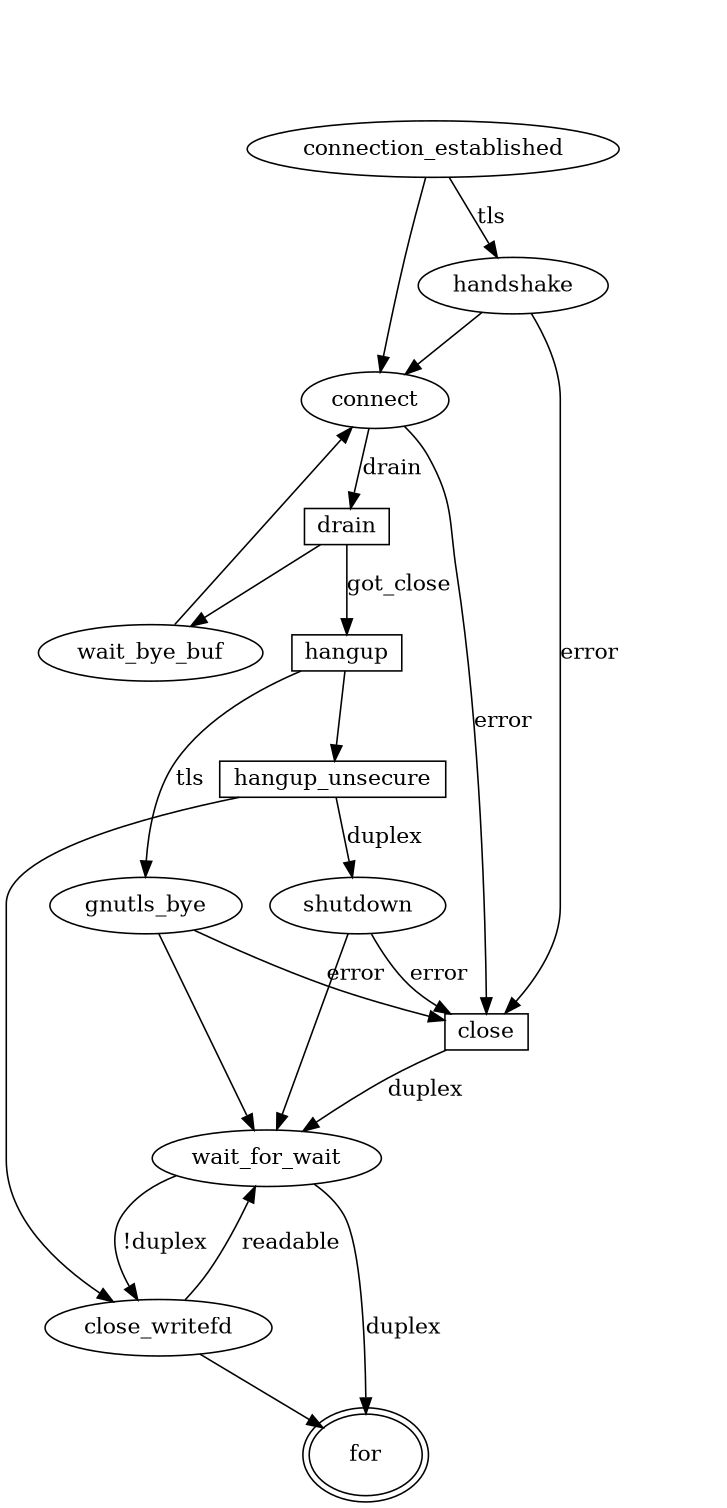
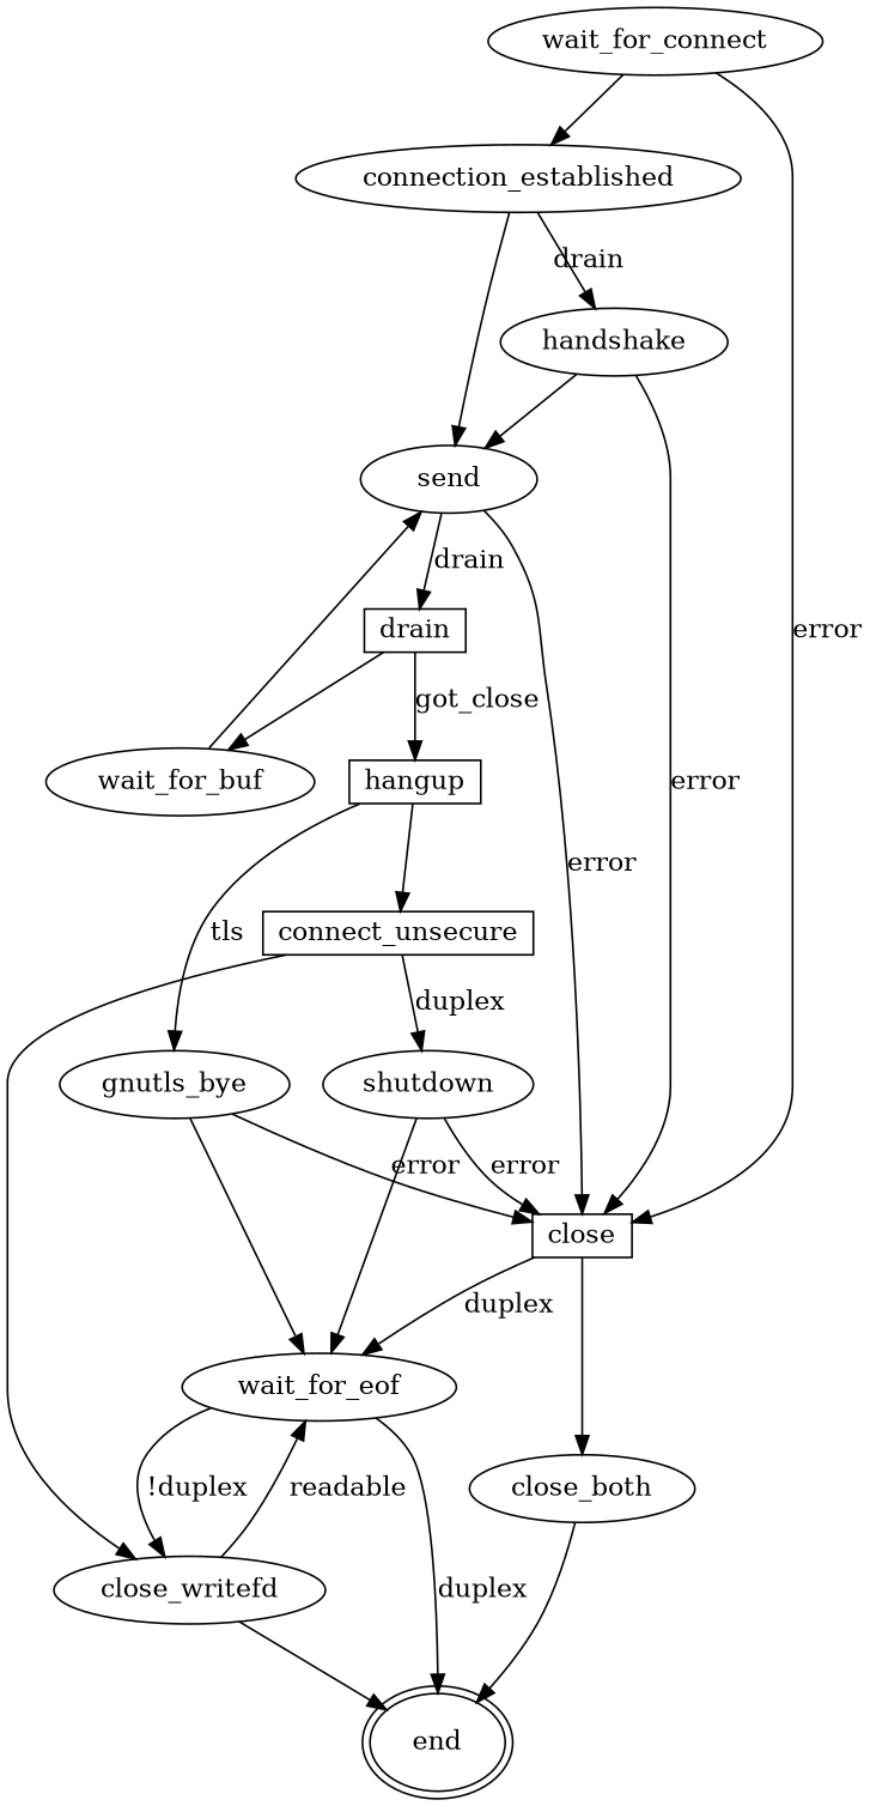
  strict digraph {
    connection_established
    handshake
-   send [label=connect]
+   send
+   wait_for_connect
    close [height=0.1 shape=box width=0.1]
-   end [peripheries=2 label=for]
+   end [peripheries=2]
    drain [height=0.1 shape=box width=0.1]
-   wait_for_eof [label=wait_for_wait]
-   wait_for_buf [label=wait_bye_buf]
+   wait_for_eof
+   close_both
+   wait_for_buf
    hangup [height=0.1 shape=box width=0.1]
    shutdown
    close_writefd
    gnutls_bye
-   hangup_unsecure [height=0.1 shape=box width=0.1]
-   connection_established -> handshake [label=tls]
+   hangup_unsecure [height=0.1 shape=box width=0.1 label=connect_unsecure]
+   connection_established -> handshake [label=drain]
    connection_established -> send
    handshake -> send
    handshake -> close [label=error]
    send -> close [label=error]
    send -> drain [label=drain]
+   wait_for_connect -> connection_established
+   wait_for_connect -> close [label=error]
    close -> wait_for_eof [label=duplex]
+   close -> close_both
    drain -> wait_for_buf
    drain -> hangup [label=got_close]
    wait_for_eof -> end [label=duplex]
    wait_for_eof -> close_writefd [label="!duplex"]
+   close_both -> end
    wait_for_buf -> send
    hangup -> gnutls_bye [label=tls]
    hangup -> hangup_unsecure
    shutdown -> close [label=error]
    shutdown -> wait_for_eof
    close_writefd -> end
    close_writefd -> wait_for_eof [label=readable]
    gnutls_bye -> close [label=error]
    gnutls_bye -> wait_for_eof
    hangup_unsecure -> shutdown [label=duplex]
    hangup_unsecure -> close_writefd
  }
